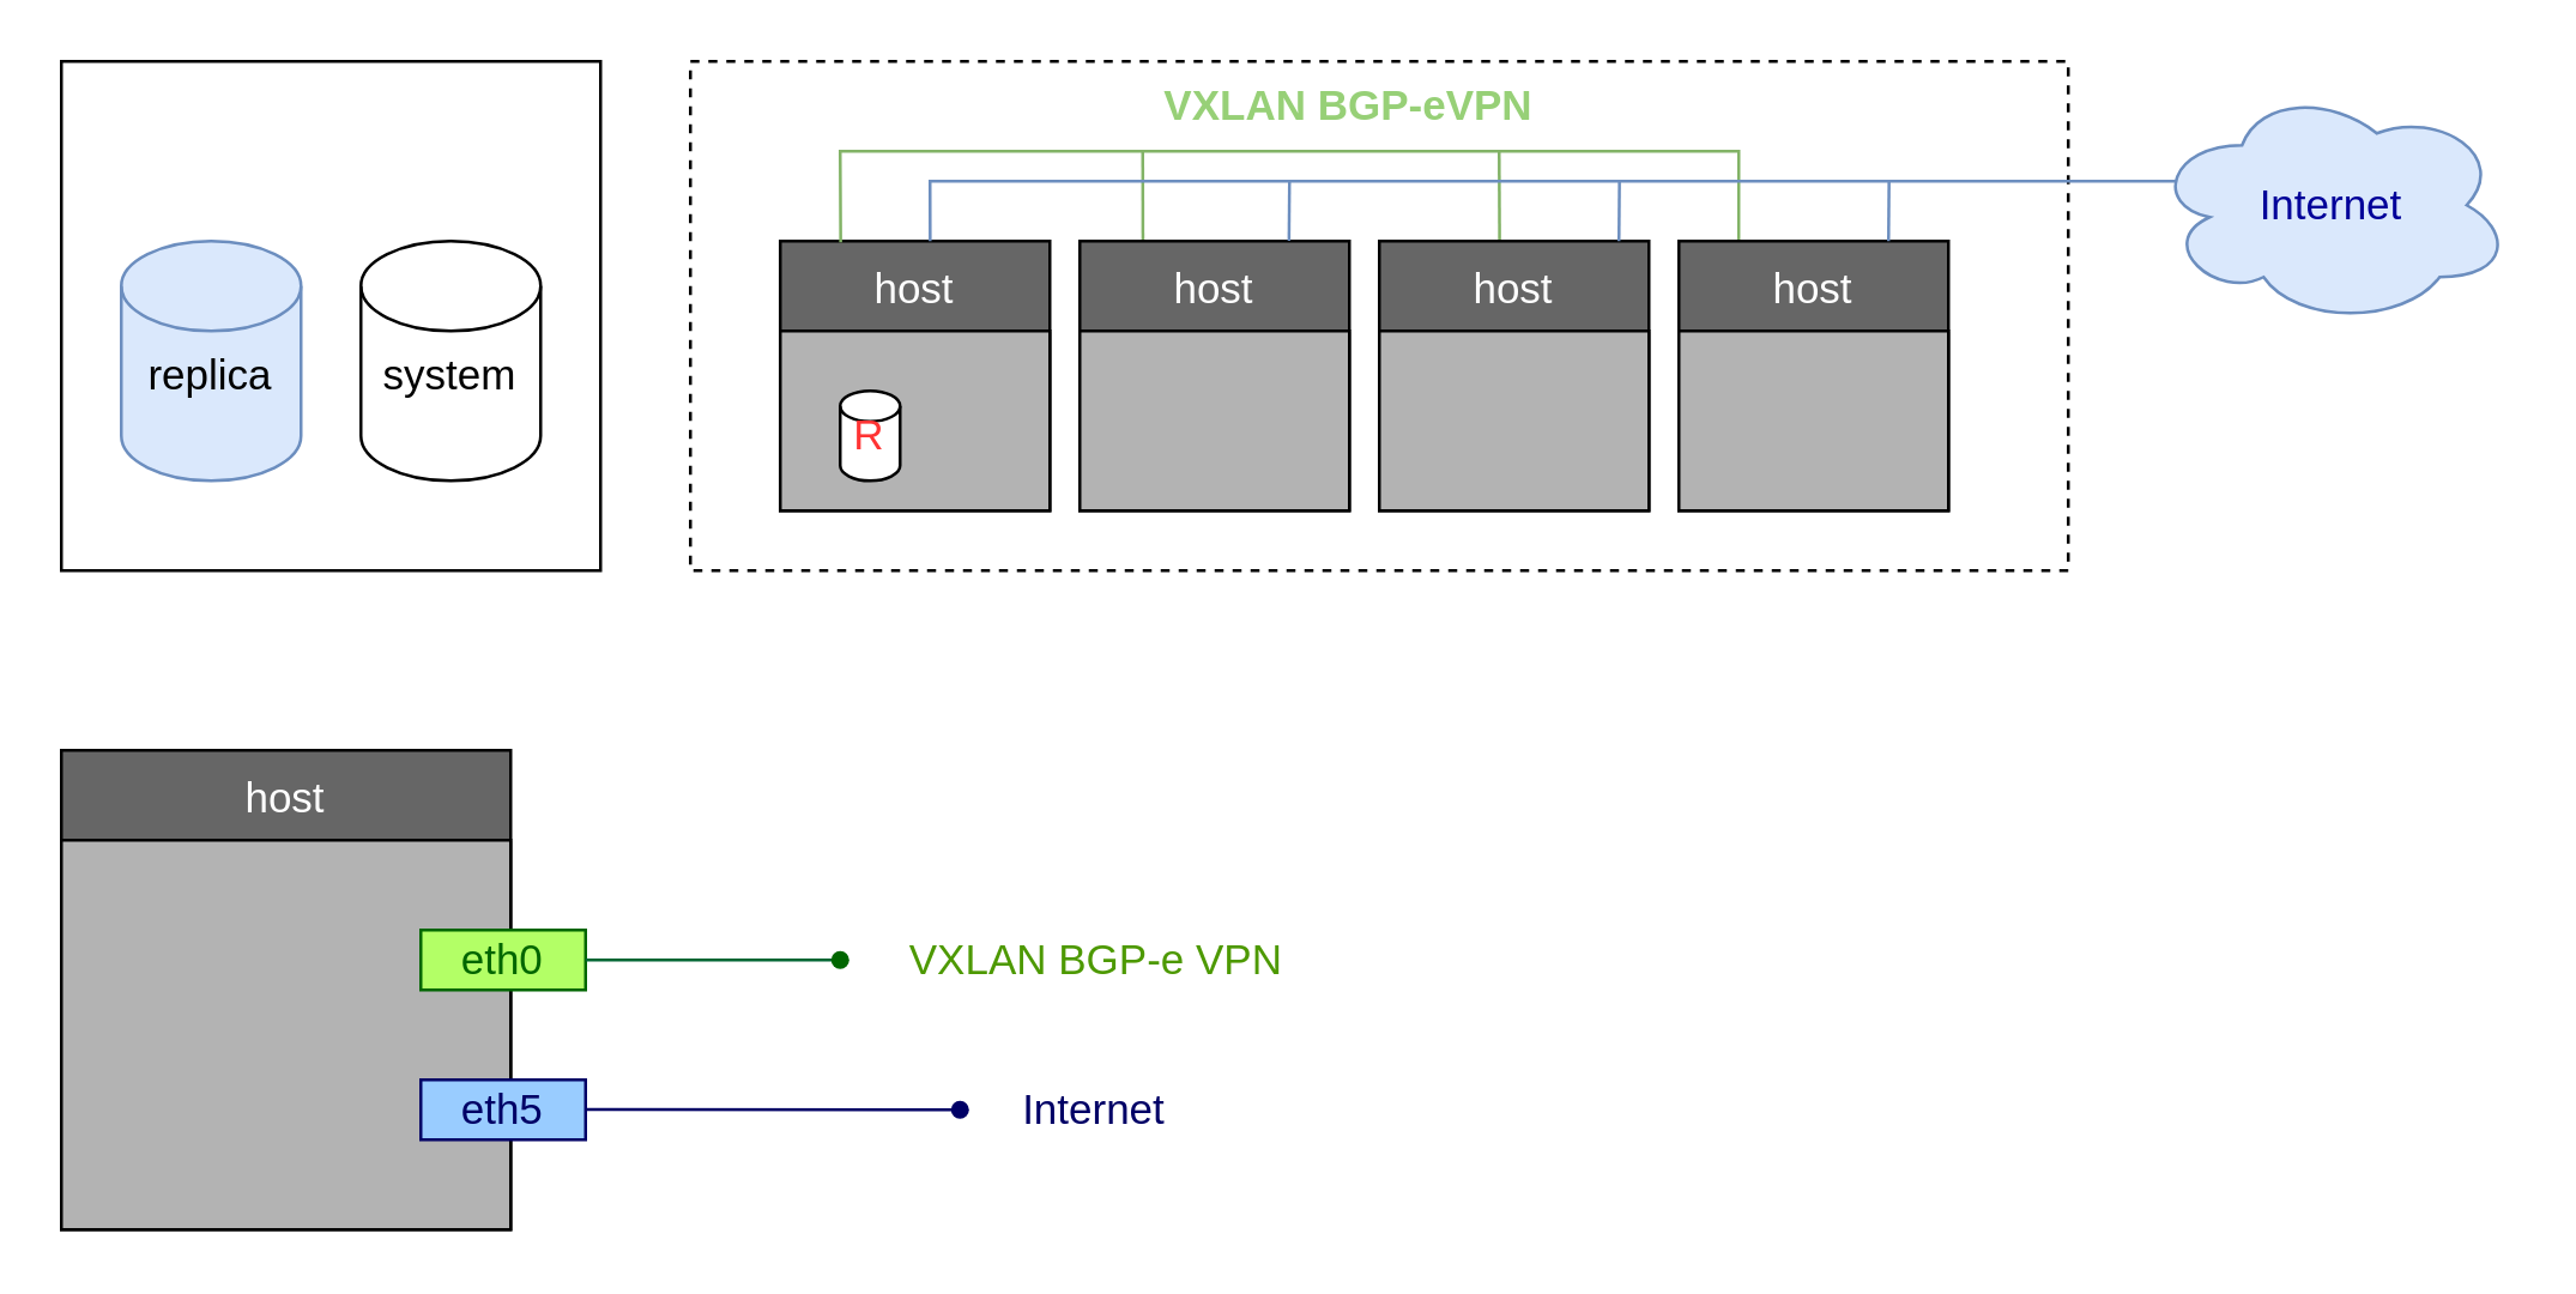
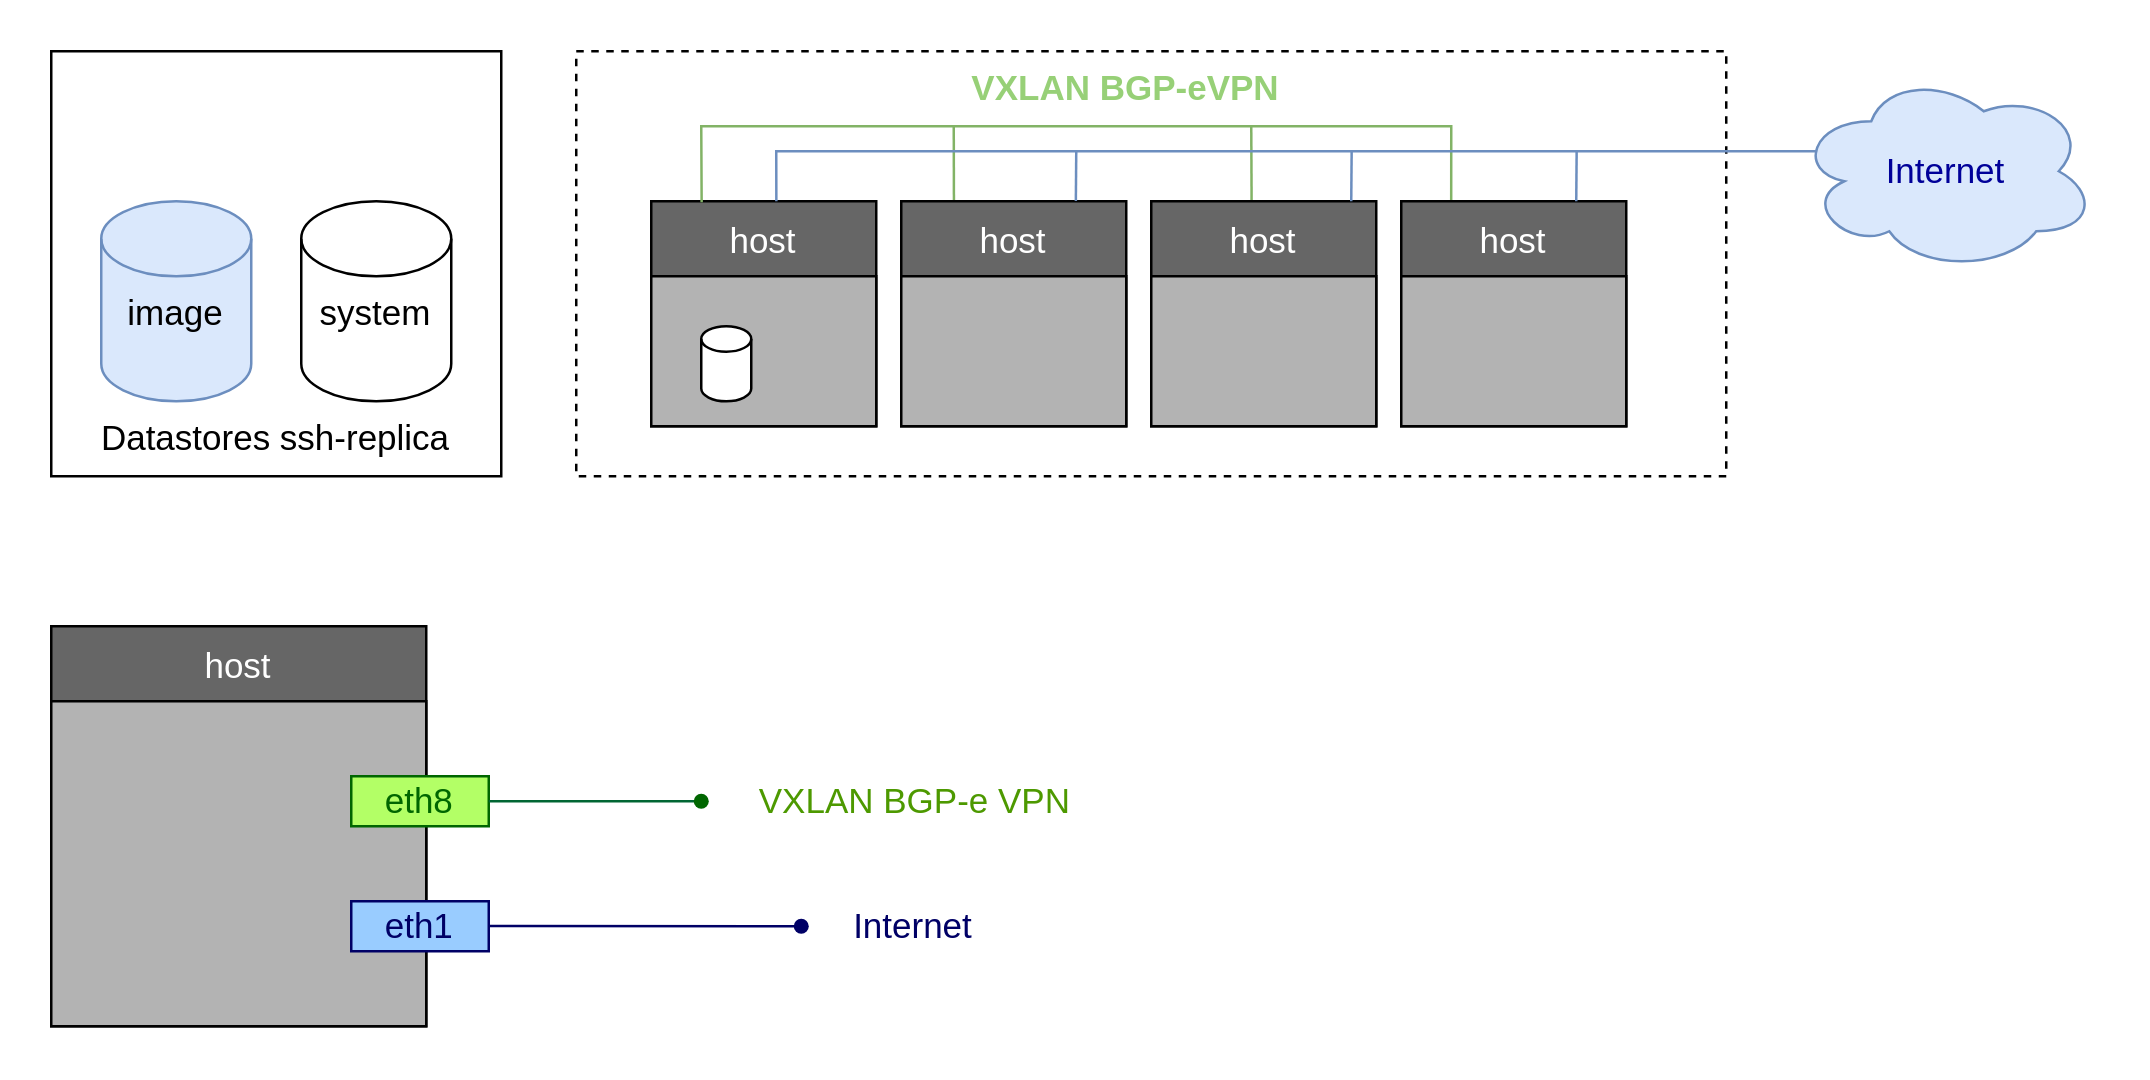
  <mxCell id="0" />
  <mxCell id="1" parent="0" />
  <mxCell id="2" value="" style="rounded=0;whiteSpace=wrap;html=1;" parent="1" vertex="1"><mxGeometry x="20" y="20" width="180" height="170" as="geometry" /></mxCell>
  <mxCell id="3" value="" style="rounded=0;whiteSpace=wrap;html=1;dashed=1;" parent="1" vertex="1"><mxGeometry x="230" y="20" width="460" height="170" as="geometry" /></mxCell>
  <mxCell id="4" value="" style="ellipse;shape=cloud;whiteSpace=wrap;html=1;fillColor=#dae8fc;strokeColor=#6c8ebf;" parent="1" vertex="1"><mxGeometry x="718" y="28" width="120" height="80" as="geometry" /></mxCell>
  <mxCell id="5" value="" style="shape=cylinder3;whiteSpace=wrap;html=1;boundedLbl=1;backgroundOutline=1;size=15;fillColor=#dae8fc;strokeColor=#6c8ebf;" parent="1" vertex="1"><mxGeometry x="40" y="80" width="60" height="80" as="geometry" /></mxCell>
  <mxCell id="6" value="" style="shape=cylinder3;whiteSpace=wrap;html=1;boundedLbl=1;backgroundOutline=1;size=15;" parent="1" vertex="1"><mxGeometry x="120" y="80" width="60" height="80" as="geometry" /></mxCell>
- <mxCell id="8" value="replica" style="text;html=1;strokeColor=none;fillColor=none;align=center;verticalAlign=middle;whiteSpace=wrap;rounded=0;fontSize=14;fontFamily=Helvetica;" parent="1" vertex="1"><mxGeometry x="35" y="110" width="70" height="30" as="geometry" /></mxCell>
+ <mxCell id="7" value="Datastores ssh-replica" style="text;html=1;strokeColor=none;fillColor=none;align=center;verticalAlign=middle;whiteSpace=wrap;rounded=0;fontSize=14;fontFamily=Helvetica;" parent="1" vertex="1"><mxGeometry x="20" y="160" width="180" height="30" as="geometry" /></mxCell>
+ <mxCell id="8" value="image" style="text;html=1;strokeColor=none;fillColor=none;align=center;verticalAlign=middle;whiteSpace=wrap;rounded=0;fontSize=14;fontFamily=Helvetica;" parent="1" vertex="1"><mxGeometry x="35" y="110" width="70" height="30" as="geometry" /></mxCell>
  <mxCell id="9" value="system" style="text;html=1;strokeColor=none;fillColor=none;align=center;verticalAlign=middle;whiteSpace=wrap;rounded=0;fontSize=14;fontFamily=Helvetica;" parent="1" vertex="1"><mxGeometry x="115" y="110" width="70" height="30" as="geometry" /></mxCell>
  <mxCell id="10" value="host" style="swimlane;fontStyle=0;childLayout=stackLayout;horizontal=1;startSize=30;horizontalStack=0;resizeParent=1;resizeParentMax=0;resizeLast=0;collapsible=1;marginBottom=0;fontFamily=Helvetica;fontSize=14;fillColor=#666666;fontColor=#FFFFFF;" parent="1" vertex="1"><mxGeometry x="260" y="80" width="90" height="90" as="geometry" /></mxCell>
  <mxCell id="11" value="" style="whiteSpace=wrap;html=1;fontFamily=Helvetica;fontSize=14;fontColor=#FFFFFF;strokeColor=#000000;fillColor=#B3B3B3;" parent="10" vertex="1"><mxGeometry y="30" width="90" height="60" as="geometry" /></mxCell>
  <mxCell id="12" value="" style="shape=cylinder3;whiteSpace=wrap;html=1;boundedLbl=1;backgroundOutline=1;size=5.094;fontFamily=Helvetica;fontSize=14;" parent="1" vertex="1"><mxGeometry x="280" y="130" width="20" height="30" as="geometry" /></mxCell>
  <mxCell id="13" value="" style="endArrow=none;html=1;rounded=0;fontFamily=Helvetica;fontSize=14;entryX=0.222;entryY=0;entryDx=0;entryDy=0;entryPerimeter=0;exitX=0.224;exitY=0.004;exitDx=0;exitDy=0;exitPerimeter=0;fillColor=#d5e8d4;strokeColor=#82b366;" parent="1" source="10" edge="1"><mxGeometry width="50" height="50" relative="1" as="geometry"><mxPoint x="282" y="80" as="sourcePoint" /><mxPoint x="579.98" y="80" as="targetPoint" /><Array as="points"><mxPoint x="280" y="50" /><mxPoint x="580" y="50" /></Array></mxGeometry></mxCell>
  <mxCell id="14" value="" style="endArrow=none;html=1;rounded=0;fontFamily=Helvetica;fontSize=14;exitX=0.223;exitY=0.001;exitDx=0;exitDy=0;exitPerimeter=0;fillColor=#d5e8d4;strokeColor=#82b366;" parent="1" edge="1"><mxGeometry width="50" height="50" relative="1" as="geometry"><mxPoint x="381.07" y="80.1" as="sourcePoint" /><mxPoint x="381" y="50" as="targetPoint" /></mxGeometry></mxCell>
  <mxCell id="15" value="" style="endArrow=none;html=1;rounded=0;fontFamily=Helvetica;fontSize=14;exitX=0.446;exitY=-0.004;exitDx=0;exitDy=0;exitPerimeter=0;fillColor=#d5e8d4;strokeColor=#82b366;" parent="1" edge="1"><mxGeometry width="50" height="50" relative="1" as="geometry"><mxPoint x="500.14" y="79.6" as="sourcePoint" /><mxPoint x="500" y="50" as="targetPoint" /></mxGeometry></mxCell>
  <mxCell id="16" value="&lt;font color=&quot;#000099&quot;&gt;Internet&lt;/font&gt;" style="text;html=1;strokeColor=none;fillColor=none;align=center;verticalAlign=middle;whiteSpace=wrap;rounded=0;dashed=1;fontFamily=Helvetica;fontSize=14;" parent="1" vertex="1"><mxGeometry x="748" y="53" width="60" height="30" as="geometry" /></mxCell>
  <mxCell id="17" value="host" style="swimlane;fontStyle=0;childLayout=stackLayout;horizontal=1;startSize=30;horizontalStack=0;resizeParent=1;resizeParentMax=0;resizeLast=0;collapsible=1;marginBottom=0;fontFamily=Helvetica;fontSize=14;fillColor=#666666;fontColor=#FFFFFF;" parent="1" vertex="1"><mxGeometry x="360" y="80" width="90" height="90" as="geometry" /></mxCell>
  <mxCell id="18" value="" style="whiteSpace=wrap;html=1;fontFamily=Helvetica;fontSize=14;fontColor=#FFFFFF;strokeColor=#000000;fillColor=#B3B3B3;" parent="17" vertex="1"><mxGeometry y="30" width="90" height="60" as="geometry" /></mxCell>
  <mxCell id="19" value="host" style="swimlane;fontStyle=0;childLayout=stackLayout;horizontal=1;startSize=30;horizontalStack=0;resizeParent=1;resizeParentMax=0;resizeLast=0;collapsible=1;marginBottom=0;fontFamily=Helvetica;fontSize=14;fillColor=#666666;fontColor=#FFFFFF;" parent="1" vertex="1"><mxGeometry x="460" y="80" width="90" height="90" as="geometry" /></mxCell>
  <mxCell id="20" value="" style="whiteSpace=wrap;html=1;fontFamily=Helvetica;fontSize=14;fontColor=#FFFFFF;strokeColor=#000000;fillColor=#B3B3B3;" parent="19" vertex="1"><mxGeometry y="30" width="90" height="60" as="geometry" /></mxCell>
  <mxCell id="21" value="host" style="swimlane;fontStyle=0;childLayout=stackLayout;horizontal=1;startSize=30;horizontalStack=0;resizeParent=1;resizeParentMax=0;resizeLast=0;collapsible=1;marginBottom=0;fontFamily=Helvetica;fontSize=14;fillColor=#666666;fontColor=#FFFFFF;" parent="1" vertex="1"><mxGeometry x="560" y="80" width="90" height="90" as="geometry" /></mxCell>
  <mxCell id="22" value="" style="whiteSpace=wrap;html=1;fontFamily=Helvetica;fontSize=14;fontColor=#FFFFFF;strokeColor=#000000;fillColor=#B3B3B3;" parent="21" vertex="1"><mxGeometry y="30" width="90" height="60" as="geometry" /></mxCell>
- <mxCell id="23" value="&lt;font color=&quot;#ff3333&quot;&gt;R&lt;/font&gt;" style="text;html=1;strokeColor=none;fillColor=none;align=center;verticalAlign=middle;whiteSpace=wrap;rounded=0;fontFamily=Helvetica;fontSize=14;fontColor=#FFFFFF;" parent="1" vertex="1"><mxGeometry x="280" y="130" width="20" height="30" as="geometry" /></mxCell>
  <mxCell id="24" value="" style="endArrow=none;html=1;rounded=0;fontFamily=Helvetica;fontSize=14;fontColor=#FF3333;exitX=0.556;exitY=0;exitDx=0;exitDy=0;exitPerimeter=0;fillColor=#dae8fc;strokeColor=#6c8ebf;entryX=0.07;entryY=0.4;entryDx=0;entryDy=0;entryPerimeter=0;" parent="1" source="10" target="4" edge="1"><mxGeometry width="50" height="50" relative="1" as="geometry"><mxPoint x="430" y="100" as="sourcePoint" /><mxPoint x="720" y="30" as="targetPoint" /><Array as="points"><mxPoint x="310" y="60" /></Array></mxGeometry></mxCell>
  <mxCell id="25" value="" style="endArrow=none;html=1;rounded=0;fontFamily=Helvetica;fontSize=14;fontColor=#FF3333;exitX=0.776;exitY=-0.001;exitDx=0;exitDy=0;exitPerimeter=0;fillColor=#dae8fc;strokeColor=#6c8ebf;" parent="1" source="17" edge="1"><mxGeometry width="50" height="50" relative="1" as="geometry"><mxPoint x="540" y="100" as="sourcePoint" /><mxPoint x="430" y="60" as="targetPoint" /></mxGeometry></mxCell>
  <mxCell id="26" value="" style="endArrow=none;html=1;rounded=0;fontFamily=Helvetica;fontSize=14;fontColor=#FF3333;exitX=0.776;exitY=-0.001;exitDx=0;exitDy=0;exitPerimeter=0;fillColor=#dae8fc;strokeColor=#6c8ebf;" parent="1" edge="1"><mxGeometry width="50" height="50" relative="1" as="geometry"><mxPoint x="540" y="80" as="sourcePoint" /><mxPoint x="540.16" y="60.09" as="targetPoint" /></mxGeometry></mxCell>
  <mxCell id="27" value="" style="endArrow=none;html=1;rounded=0;fontFamily=Helvetica;fontSize=14;fontColor=#FF3333;exitX=0.776;exitY=-0.001;exitDx=0;exitDy=0;exitPerimeter=0;fillColor=#dae8fc;strokeColor=#6c8ebf;" parent="1" edge="1"><mxGeometry width="50" height="50" relative="1" as="geometry"><mxPoint x="630" y="80" as="sourcePoint" /><mxPoint x="630.16" y="60.09" as="targetPoint" /></mxGeometry></mxCell>
  <mxCell id="28" value="&lt;font color=&quot;#97d077&quot;&gt;&lt;b&gt;VXLAN BGP-eVPN&lt;/b&gt;&lt;/font&gt;" style="text;html=1;strokeColor=none;fillColor=none;align=center;verticalAlign=middle;whiteSpace=wrap;rounded=0;fontFamily=Helvetica;fontSize=14;" parent="1" vertex="1"><mxGeometry x="380" y="20" width="140" height="30" as="geometry" /></mxCell>
  <mxCell id="29" value="host" style="swimlane;fontStyle=0;childLayout=stackLayout;horizontal=1;startSize=30;horizontalStack=0;resizeParent=1;resizeParentMax=0;resizeLast=0;collapsible=1;marginBottom=0;fontFamily=Helvetica;fontSize=14;fillColor=#666666;fontColor=#FFFFFF;" parent="1" vertex="1"><mxGeometry x="20" y="250" width="150" height="160" as="geometry" /></mxCell>
  <mxCell id="30" value="" style="whiteSpace=wrap;html=1;fontFamily=Helvetica;fontSize=14;fontColor=#FFFFFF;strokeColor=#000000;fillColor=#B3B3B3;" parent="29" vertex="1"><mxGeometry y="30" width="150" height="130" as="geometry" /></mxCell>
- <mxCell id="31" value="&lt;font color=&quot;#006600&quot; style=&quot;font-size: 14px&quot;&gt;eth0&lt;/font&gt;" style="rounded=0;whiteSpace=wrap;html=1;strokeColor=#006600;fillColor=#B3FF66;shadow=0;" parent="1" vertex="1"><mxGeometry x="140" y="310" width="55" height="20" as="geometry" /></mxCell>
- <mxCell id="32" value="&lt;font color=&quot;#000066&quot;&gt;&lt;font style=&quot;font-size: 14px&quot;&gt;eth5&lt;/font&gt;&lt;br&gt;&lt;/font&gt;" style="rounded=0;whiteSpace=wrap;html=1;strokeColor=#000066;fillColor=#99CCFF;shadow=0;" parent="1" vertex="1"><mxGeometry x="140" y="360" width="55" height="20" as="geometry" /></mxCell>
+ <mxCell id="31" value="&lt;font color=&quot;#006600&quot; style=&quot;font-size: 14px&quot;&gt;eth8&lt;/font&gt;" style="rounded=0;whiteSpace=wrap;html=1;strokeColor=#006600;fillColor=#B3FF66;shadow=0;" parent="1" vertex="1"><mxGeometry x="140" y="310" width="55" height="20" as="geometry" /></mxCell>
+ <mxCell id="32" value="&lt;font color=&quot;#000066&quot;&gt;&lt;font style=&quot;font-size: 14px&quot;&gt;eth1&lt;/font&gt;&lt;br&gt;&lt;/font&gt;" style="rounded=0;whiteSpace=wrap;html=1;strokeColor=#000066;fillColor=#99CCFF;shadow=0;" parent="1" vertex="1"><mxGeometry x="140" y="360" width="55" height="20" as="geometry" /></mxCell>
  <mxCell id="33" value="&lt;font style=&quot;font-size: 14px&quot;&gt;Internet&lt;/font&gt;" style="text;html=1;strokeColor=none;fillColor=none;align=center;verticalAlign=middle;whiteSpace=wrap;rounded=0;shadow=0;fontColor=#000066;" parent="1" vertex="1"><mxGeometry x="320" y="355" width="90" height="30" as="geometry" /></mxCell>
  <mxCell id="34" value="&lt;font color=&quot;#4d9900&quot; style=&quot;font-size: 14px&quot;&gt;&amp;nbsp;VXLAN BGP-e VPN&lt;/font&gt;" style="text;html=1;strokeColor=none;fillColor=none;align=right;verticalAlign=middle;whiteSpace=wrap;rounded=0;shadow=0;fontColor=#000066;" parent="1" vertex="1"><mxGeometry x="280" y="305" width="150" height="30" as="geometry" /></mxCell>
  <mxCell id="35" value="" style="endArrow=none;html=1;rounded=0;fontColor=#4D9900;entryX=0;entryY=0.5;entryDx=0;entryDy=0;exitX=1;exitY=0.5;exitDx=0;exitDy=0;strokeColor=#006633;" parent="1" source="31" target="34" edge="1"><mxGeometry width="50" height="50" relative="1" as="geometry"><mxPoint x="200" y="320" as="sourcePoint" /><mxPoint x="680" y="370" as="targetPoint" /></mxGeometry></mxCell>
  <mxCell id="36" value="" style="endArrow=none;html=1;rounded=0;fontColor=#4D9900;entryX=0;entryY=0.5;entryDx=0;entryDy=0;exitX=1;exitY=0.5;exitDx=0;exitDy=0;strokeColor=#000066;" parent="1" target="33" edge="1"><mxGeometry width="50" height="50" relative="1" as="geometry"><mxPoint x="195" y="369.89" as="sourcePoint" /><mxPoint x="280" y="369.89" as="targetPoint" /></mxGeometry></mxCell>
  <mxCell id="37" value="" style="shape=waypoint;sketch=0;fillStyle=solid;size=6;pointerEvents=1;points=[];fillColor=none;resizable=0;rotatable=0;perimeter=centerPerimeter;snapToPoint=1;shadow=0;fontColor=#4D9900;strokeColor=#006600;" parent="1" vertex="1"><mxGeometry x="260" y="300" width="40" height="40" as="geometry" /></mxCell>
  <mxCell id="38" value="" style="shape=waypoint;sketch=0;fillStyle=solid;size=6;pointerEvents=1;points=[];fillColor=none;resizable=0;rotatable=0;perimeter=centerPerimeter;snapToPoint=1;shadow=0;fontColor=#4D9900;strokeColor=#000066;" parent="1" vertex="1"><mxGeometry x="300" y="350" width="40" height="40" as="geometry" /></mxCell>
